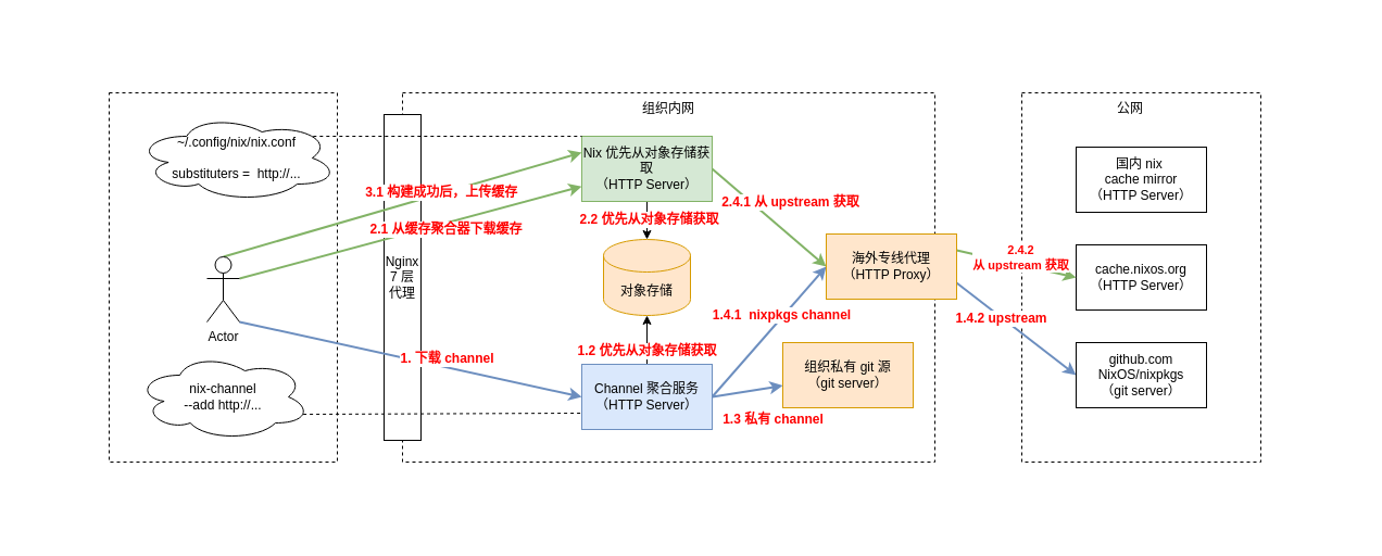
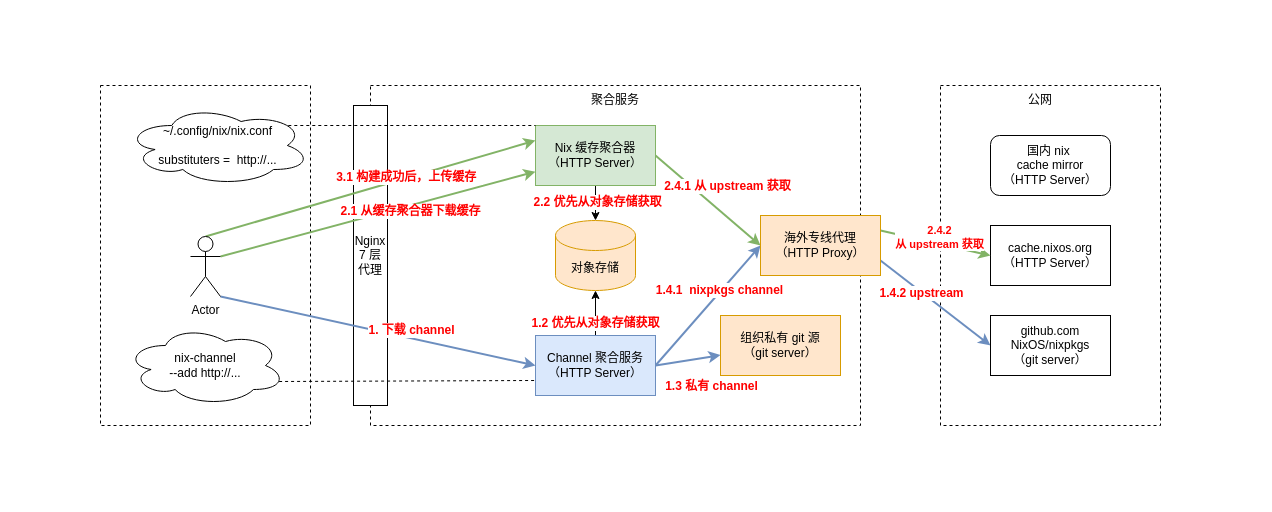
  <mxCell id="0" />
  <mxCell id="1" parent="0" />
  <mxCell id="2" value="" style="rounded=0;whiteSpace=wrap;html=1;dashed=1;fontSize=12;fontColor=#FF0000;strokeColor=none;" parent="1" vertex="1"><mxGeometry x="20" y="20" width="1230" height="470" as="geometry" /></mxCell>
  <mxCell id="3" value="" style="rounded=0;whiteSpace=wrap;html=1;dashed=1;" parent="1" vertex="1"><mxGeometry x="100" y="85" width="210" height="340" as="geometry" /></mxCell>
  <mxCell id="4" value="" style="rounded=0;whiteSpace=wrap;html=1;dashed=1;" parent="1" vertex="1"><mxGeometry x="370" y="85" width="490" height="340" as="geometry" /></mxCell>
- <mxCell id="5" value="组织内网" style="text;html=1;strokeColor=none;fillColor=none;align=center;verticalAlign=middle;whiteSpace=wrap;rounded=0;" parent="1" vertex="1"><mxGeometry x="585" y="85" width="60" height="30" as="geometry" /></mxCell>
+ <mxCell id="5" value="聚合服务" style="text;html=1;strokeColor=none;fillColor=none;align=center;verticalAlign=middle;whiteSpace=wrap;rounded=0;" parent="1" vertex="1"><mxGeometry x="585" y="85" width="60" height="30" as="geometry" /></mxCell>
  <mxCell id="6" value="Nginx&lt;br&gt;7 层&lt;br&gt;代理" style="rounded=0;whiteSpace=wrap;html=1;" parent="1" vertex="1"><mxGeometry x="353" y="105" width="34" height="300" as="geometry" /></mxCell>
  <mxCell id="7" style="edgeStyle=none;html=1;exitX=0.5;exitY=1;exitDx=0;exitDy=0;" parent="1" source="9" target="17" edge="1"><mxGeometry relative="1" as="geometry"><Array as="points" /></mxGeometry></mxCell>
  <mxCell id="8" value="&lt;b&gt;2.2 优先从对象存储获取&lt;/b&gt;" style="edgeLabel;html=1;align=center;verticalAlign=middle;resizable=0;points=[];fontSize=12;fontColor=#FF0000;" parent="7" vertex="1" connectable="0"><mxGeometry x="-0.44" y="3" relative="1" as="geometry"><mxPoint x="-2" y="6" as="offset" /></mxGeometry></mxCell>
- <mxCell id="9" value="Nix 优先从对象存储获取&lt;br&gt;（HTTP Server）" style="rounded=0;whiteSpace=wrap;html=1;fillColor=#d5e8d4;strokeColor=#82b366;" parent="1" vertex="1"><mxGeometry x="535" y="125" width="120" height="60" as="geometry" /></mxCell>
+ <mxCell id="9" value="Nix 缓存聚合器&lt;br&gt;（HTTP Server）" style="rounded=0;whiteSpace=wrap;html=1;fillColor=#d5e8d4;strokeColor=#82b366;" parent="1" vertex="1"><mxGeometry x="535" y="125" width="120" height="60" as="geometry" /></mxCell>
  <mxCell id="10" style="edgeStyle=none;html=1;exitX=0.5;exitY=0;exitDx=0;exitDy=0;" parent="1" source="16" target="17" edge="1"><mxGeometry relative="1" as="geometry" /></mxCell>
  <mxCell id="11" value="&lt;b style=&quot;border-color: var(--border-color);&quot;&gt;1.2 优先从对象存储获取&lt;/b&gt;" style="edgeLabel;html=1;align=center;verticalAlign=middle;resizable=0;points=[];fontSize=12;fontColor=#FF0000;" parent="10" vertex="1" connectable="0"><mxGeometry x="-0.413" y="1" relative="1" as="geometry"><mxPoint as="offset" /></mxGeometry></mxCell>
  <mxCell id="12" style="edgeStyle=none;html=1;exitX=1;exitY=0.5;exitDx=0;exitDy=0;entryX=0;entryY=0.5;entryDx=0;entryDy=0;strokeWidth=2;fillColor=#dae8fc;strokeColor=#6c8ebf;" parent="1" source="16" target="27" edge="1"><mxGeometry relative="1" as="geometry"><mxPoint x="752.04" y="252.98" as="targetPoint" /></mxGeometry></mxCell>
  <mxCell id="13" value="&lt;b&gt;1.4.1&amp;nbsp; nixpkgs channel&lt;/b&gt;" style="edgeLabel;html=1;align=center;verticalAlign=middle;resizable=0;points=[];fontSize=12;fontColor=#FF0000;" parent="12" vertex="1" connectable="0"><mxGeometry x="0.229" y="2" relative="1" as="geometry"><mxPoint as="offset" /></mxGeometry></mxCell>
  <mxCell id="14" style="edgeStyle=none;html=1;exitX=1;exitY=0.5;exitDx=0;exitDy=0;strokeWidth=2;fillColor=#dae8fc;strokeColor=#6c8ebf;" parent="1" source="16" target="30" edge="1"><mxGeometry relative="1" as="geometry" /></mxCell>
  <mxCell id="15" value="&lt;b&gt;1.3 私有 channel&lt;/b&gt;" style="edgeLabel;html=1;align=center;verticalAlign=middle;resizable=0;points=[];fontSize=12;fontColor=#FF0000;" parent="14" vertex="1" connectable="0"><mxGeometry x="-0.435" y="2" relative="1" as="geometry"><mxPoint x="37" y="25" as="offset" /></mxGeometry></mxCell>
  <mxCell id="16" value="Channel 聚合服务&lt;br&gt;（HTTP Server）" style="rounded=0;whiteSpace=wrap;html=1;fillColor=#dae8fc;strokeColor=#6c8ebf;" parent="1" vertex="1"><mxGeometry x="535" y="335" width="120" height="60" as="geometry" /></mxCell>
  <mxCell id="17" value="对象存储" style="shape=cylinder3;whiteSpace=wrap;html=1;boundedLbl=1;backgroundOutline=1;size=15;fillColor=#ffe6cc;strokeColor=#d79b00;" parent="1" vertex="1"><mxGeometry x="555" y="220" width="80" height="70" as="geometry" /></mxCell>
  <mxCell id="18" value="" style="rounded=0;whiteSpace=wrap;html=1;dashed=1;" parent="1" vertex="1"><mxGeometry x="940" y="85" width="220" height="340" as="geometry" /></mxCell>
  <mxCell id="19" value="公网" style="text;html=1;strokeColor=none;fillColor=none;align=center;verticalAlign=middle;whiteSpace=wrap;rounded=0;" parent="1" vertex="1"><mxGeometry x="1010" y="85" width="60" height="30" as="geometry" /></mxCell>
  <mxCell id="20" value="cache.nixos.org&lt;br&gt;（HTTP Server）" style="rounded=0;whiteSpace=wrap;html=1;" parent="1" vertex="1"><mxGeometry x="990" y="225" width="120" height="60" as="geometry" /></mxCell>
  <mxCell id="21" style="edgeStyle=none;html=1;exitX=1;exitY=0.5;exitDx=0;exitDy=0;entryX=0;entryY=0.5;entryDx=0;entryDy=0;strokeWidth=2;fillColor=#d5e8d4;strokeColor=#82b366;" parent="1" source="9" target="27" edge="1"><mxGeometry relative="1" as="geometry"><mxPoint x="750" y="230" as="targetPoint" /></mxGeometry></mxCell>
  <mxCell id="22" value="&lt;b&gt;2.4.1 从 upstream 获取&lt;/b&gt;" style="edgeLabel;html=1;align=center;verticalAlign=middle;resizable=0;points=[];fontSize=12;fontColor=#FF0000;" parent="21" vertex="1" connectable="0"><mxGeometry x="-0.234" y="-1" relative="1" as="geometry"><mxPoint x="32" y="-5" as="offset" /></mxGeometry></mxCell>
  <mxCell id="23" style="edgeStyle=none;html=1;exitX=1;exitY=0.25;exitDx=0;exitDy=0;entryX=0;entryY=0.5;entryDx=0;entryDy=0;strokeWidth=2;fillColor=#d5e8d4;strokeColor=#82b366;" parent="1" source="27" target="20" edge="1"><mxGeometry relative="1" as="geometry" /></mxCell>
  <mxCell id="24" value="&lt;b style=&quot;border-color: var(--border-color);&quot;&gt;&lt;font style=&quot;border-color: var(--border-color);&quot; color=&quot;#ff0000&quot;&gt;2.4.2 &lt;br&gt;从 upstream 获取&lt;/font&gt;&lt;/b&gt;" style="edgeLabel;html=1;align=center;verticalAlign=middle;resizable=0;points=[];" parent="23" vertex="1" connectable="0"><mxGeometry x="-0.262" y="-1" relative="1" as="geometry"><mxPoint x="18" y="-4" as="offset" /></mxGeometry></mxCell>
  <mxCell id="25" style="edgeStyle=none;html=1;exitX=1;exitY=0.75;exitDx=0;exitDy=0;entryX=0;entryY=0.5;entryDx=0;entryDy=0;strokeWidth=2;fillColor=#dae8fc;strokeColor=#6c8ebf;" parent="1" source="27" target="29" edge="1"><mxGeometry relative="1" as="geometry" /></mxCell>
  <mxCell id="26" value="&lt;b&gt;1.4.2 upstream&lt;/b&gt;" style="edgeLabel;html=1;align=center;verticalAlign=middle;resizable=0;points=[];fontSize=12;fontColor=#FF0000;" parent="25" vertex="1" connectable="0"><mxGeometry x="-0.254" y="-1" relative="1" as="geometry"><mxPoint as="offset" /></mxGeometry></mxCell>
  <mxCell id="27" value="海外专线代理&lt;br&gt;（HTTP Proxy）" style="rounded=0;whiteSpace=wrap;html=1;fillColor=#ffe6cc;strokeColor=#d79b00;" parent="1" vertex="1"><mxGeometry x="760" y="215" width="120" height="60" as="geometry" /></mxCell>
- <mxCell id="28" value="国内 nix&amp;nbsp;&lt;br&gt;cache mirror&lt;br&gt;（HTTP Server）" style="rounded=0;whiteSpace=wrap;html=1;" parent="1" vertex="1"><mxGeometry x="990" y="135" width="120" height="60" as="geometry" /></mxCell>
+ <mxCell id="28" value="国内 nix&amp;nbsp;&lt;br&gt;cache mirror&lt;br&gt;（HTTP Server）" style="whiteSpace=wrap;html=1;rounded=1;" parent="1" vertex="1"><mxGeometry x="990" y="135" width="120" height="60" as="geometry" /></mxCell>
  <mxCell id="29" value="github.com&lt;br&gt;NixOS/nixpkgs&lt;br&gt;（git server）" style="rounded=0;whiteSpace=wrap;html=1;" parent="1" vertex="1"><mxGeometry x="990" y="315" width="120" height="60" as="geometry" /></mxCell>
  <mxCell id="30" value="组织私有 git 源&lt;br&gt;（git server）" style="rounded=0;whiteSpace=wrap;html=1;fillColor=#ffe6cc;strokeColor=#d79b00;" parent="1" vertex="1"><mxGeometry x="720" y="315" width="120" height="60" as="geometry" /></mxCell>
  <mxCell id="31" style="edgeStyle=none;html=1;entryX=0;entryY=0.5;entryDx=0;entryDy=0;exitX=1;exitY=1;exitDx=0;exitDy=0;exitPerimeter=0;strokeWidth=2;fillColor=#dae8fc;strokeColor=#6c8ebf;" parent="1" source="37" target="16" edge="1"><mxGeometry relative="1" as="geometry"><mxPoint x="350" y="255" as="targetPoint" /></mxGeometry></mxCell>
  <mxCell id="32" value="&lt;b&gt;&lt;font style=&quot;font-size: 12px;&quot; color=&quot;#ff0000&quot;&gt;1. 下载 channel&lt;/font&gt;&lt;/b&gt;" style="edgeLabel;html=1;align=center;verticalAlign=middle;resizable=0;points=[];" parent="31" vertex="1" connectable="0"><mxGeometry x="-0.623" y="1" relative="1" as="geometry"><mxPoint x="131" y="21" as="offset" /></mxGeometry></mxCell>
  <mxCell id="33" style="edgeStyle=none;html=1;exitX=1;exitY=0.333;exitDx=0;exitDy=0;exitPerimeter=0;endArrow=classic;endFill=1;startArrow=none;startFill=0;strokeWidth=2;fillColor=#d5e8d4;strokeColor=#82b366;" parent="1" source="37" target="9" edge="1"><mxGeometry relative="1" as="geometry" /></mxCell>
  <mxCell id="34" value="&lt;b&gt;2.1 从缓存聚合器下载缓存&lt;/b&gt;" style="edgeLabel;html=1;align=center;verticalAlign=middle;resizable=0;points=[];fontSize=12;fontColor=#FF0000;" parent="33" vertex="1" connectable="0"><mxGeometry x="0.125" y="1" relative="1" as="geometry"><mxPoint x="13" y="3" as="offset" /></mxGeometry></mxCell>
  <mxCell id="35" style="edgeStyle=none;html=1;exitX=0.5;exitY=0;exitDx=0;exitDy=0;exitPerimeter=0;entryX=0;entryY=0.25;entryDx=0;entryDy=0;startArrow=none;startFill=0;endArrow=classic;endFill=1;strokeWidth=2;fillColor=#d5e8d4;strokeColor=#82b366;" parent="1" source="37" target="9" edge="1"><mxGeometry relative="1" as="geometry" /></mxCell>
  <mxCell id="36" value="&lt;b&gt;3.1 构建成功后，上传缓存&amp;nbsp;&amp;nbsp;&lt;/b&gt;" style="edgeLabel;html=1;align=center;verticalAlign=middle;resizable=0;points=[];fontSize=12;fontColor=#FF0000;" parent="35" vertex="1" connectable="0"><mxGeometry x="0.235" relative="1" as="geometry"><mxPoint as="offset" /></mxGeometry></mxCell>
  <mxCell id="37" value="Actor" style="shape=umlActor;verticalLabelPosition=bottom;verticalAlign=top;html=1;outlineConnect=0;" parent="1" vertex="1"><mxGeometry x="190" y="236" width="30" height="60" as="geometry" /></mxCell>
  <mxCell id="38" style="edgeStyle=none;html=1;exitX=0.96;exitY=0.7;exitDx=0;exitDy=0;exitPerimeter=0;entryX=0;entryY=0.75;entryDx=0;entryDy=0;endArrow=none;endFill=0;dashed=1;" parent="1" source="39" target="16" edge="1"><mxGeometry relative="1" as="geometry" /></mxCell>
  <mxCell id="39" value="nix-channel &lt;br&gt;--add http://..." style="ellipse;shape=cloud;whiteSpace=wrap;html=1;" parent="1" vertex="1"><mxGeometry x="125" y="325" width="160" height="80" as="geometry" /></mxCell>
  <mxCell id="40" style="edgeStyle=none;html=1;exitX=0.88;exitY=0.25;exitDx=0;exitDy=0;exitPerimeter=0;entryX=0;entryY=0;entryDx=0;entryDy=0;dashed=1;endArrow=none;endFill=0;" parent="1" source="41" target="9" edge="1"><mxGeometry relative="1" as="geometry" /></mxCell>
  <mxCell id="41" value="~/.config/nix/nix.conf&lt;br&gt;&lt;br&gt;substituters =&amp;nbsp; http://..." style="ellipse;shape=cloud;whiteSpace=wrap;html=1;" parent="1" vertex="1"><mxGeometry x="125" y="105" width="185" height="80" as="geometry" /></mxCell>
